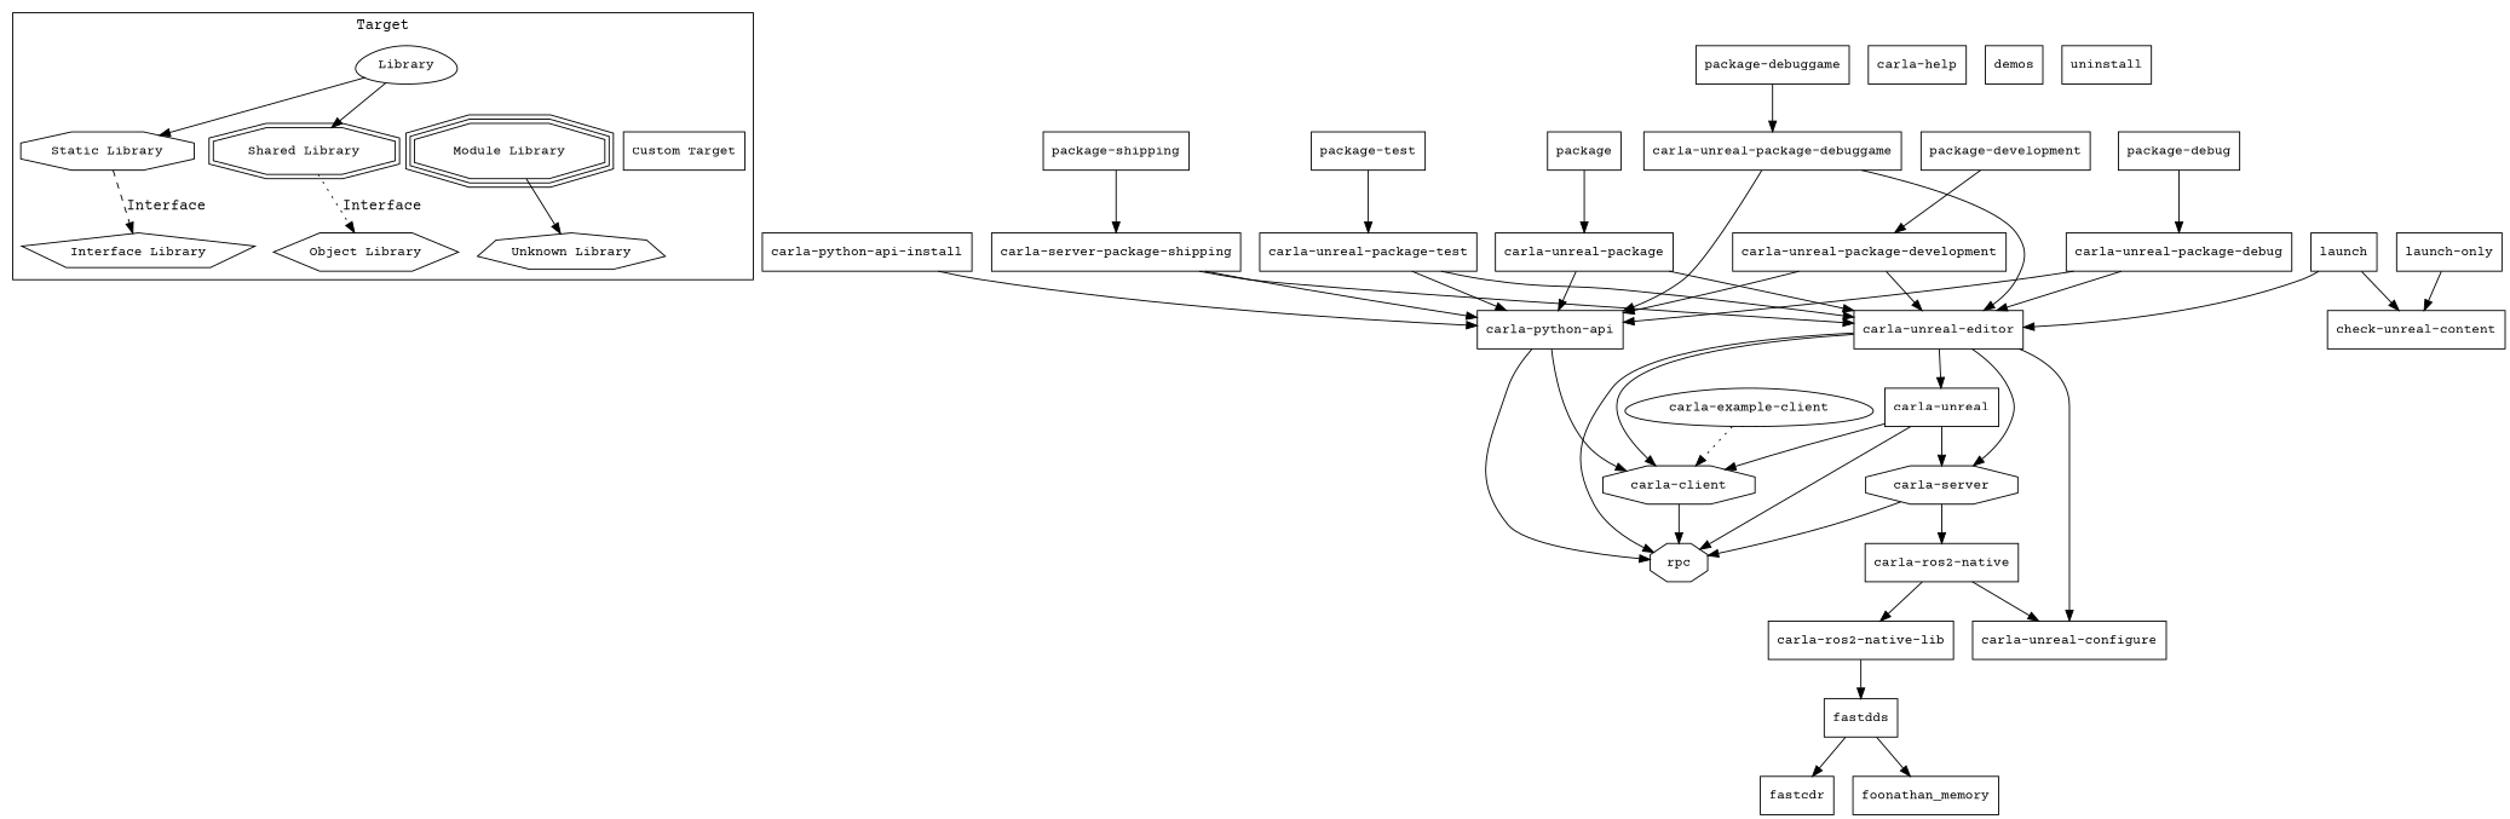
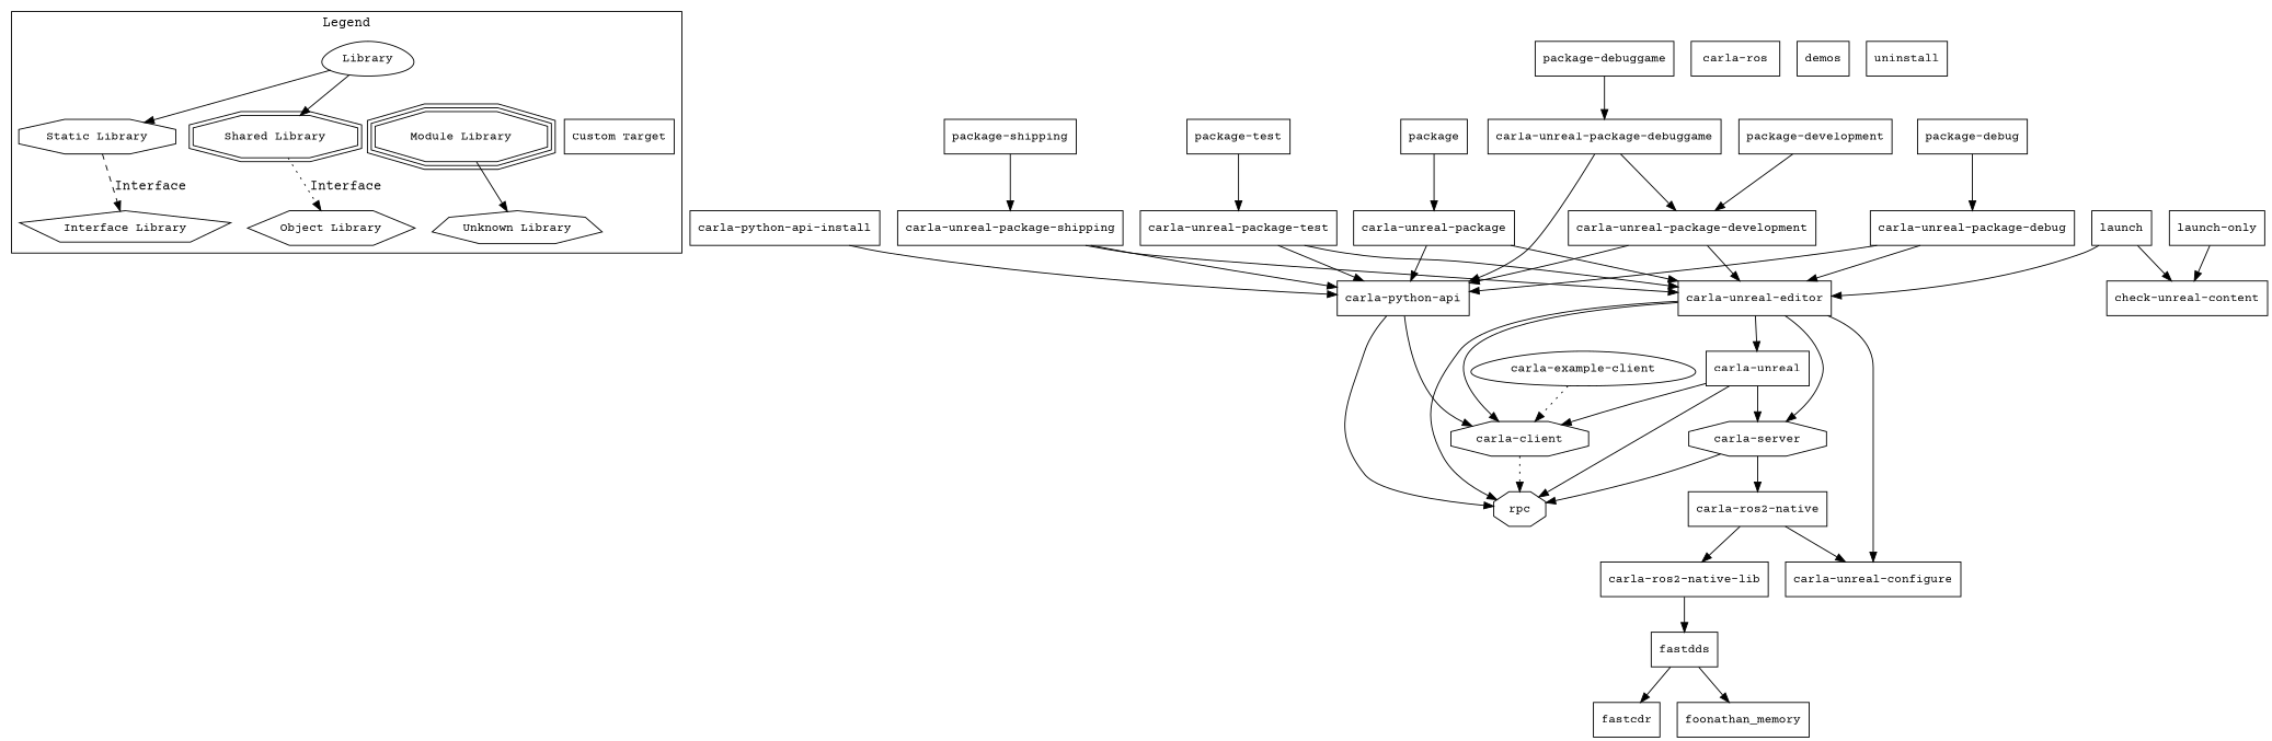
  digraph {
    fontname="Courier Prime"
    node [fontname="Courier Prime" fontsize=12 shape=box]
    edge [fontname="Courier Prime"]
    n1 [label=Library shape=egg]
    n2 [label="Static Library" shape=octagon]
    n3 [label="Shared Library" shape=doubleoctagon]
    n4 [label="Module Library" shape=tripleoctagon]
    n5 [label="Custom Target"]
    n6 [label="Interface Library" shape=pentagon]
    n7 [label="Object Library" shape=hexagon]
    n8 [label="Unknown Library" shape=septagon]
    n9 [label="carla-client" shape=octagon]
    n10 [label=rpc shape=octagon]
    n11 [label="carla-example-client" shape=egg]
-   n12 [label="carla-help"]
+   n12 [label="carla-ros"]
    n13 [label="carla-python-api"]
    n14 [label="carla-python-api-install"]
    n15 [label="carla-ros2-native"]
    n16 [label="carla-ros2-native-lib"]
    n17 [label="carla-unreal-configure"]
    n18 [label=fastdds]
    n19 [label=fastcdr]
    n20 [label=foonathan_memory]
    n21 [label="carla-server" shape=octagon]
    n22 [label="carla-unreal"]
    n23 [label="carla-unreal-editor"]
    n24 [label="carla-unreal-package"]
    n25 [label="carla-unreal-package-debug"]
    n26 [label="carla-unreal-package-debuggame"]
    n27 [label="carla-unreal-package-development"]
-   n28 [label="carla-server-package-shipping"]
+   n28 [label="carla-unreal-package-shipping"]
    n29 [label="carla-unreal-package-test"]
    n30 [label="check-unreal-content"]
    n31 [label=demos]
    n32 [label=launch]
    n33 [label="launch-only"]
    n34 [label=package]
    n35 [label="package-debug"]
    n36 [label="package-debuggame"]
    n37 [label="package-development"]
    n38 [label="package-shipping"]
    n39 [label="package-test"]
    n40 [label=uninstall]
    subgraph cluster_1 {
      color=black
-     label=Target
+     label=Legend
      n1
      n2
      n3
      n4
      n5
      n6
      n7
      n8
    }
    n1 -> n2 [style=solid]
    n1 -> n3 [style=solid]
    n1 -> n4 [style=invis]
    n1 -> n5 [style=invis]
    n2 -> n6 [label=Interface style=dashed]
    n3 -> n7 [label=Interface style=dotted]
    n4 -> n8 [style=solid]
-   n9 -> n10
+   n9 -> n10 [style=dotted]
    n11 -> n9 [style=dotted]
    n13 -> n9
    n13 -> n10
    n14 -> n13
    n15 -> n16
    n15 -> n17
    n16 -> n18
    n18 -> n19
    n18 -> n20
    n21 -> n10
    n21 -> n15
    n22 -> n9
    n22 -> n10
    n22 -> n21
    n23 -> n9
    n23 -> n10
    n23 -> n17
    n23 -> n21
    n23 -> n22
    n24 -> n13
    n24 -> n23
    n25 -> n13
    n25 -> n23
    n26 -> n13
-   n26 -> n23
+   n26 -> n27
    n27 -> n13
    n27 -> n23
    n28 -> n13
    n28 -> n23
    n29 -> n13
    n29 -> n23
    n32 -> n23
    n32 -> n30
    n33 -> n30
    n34 -> n24
    n35 -> n25
    n36 -> n26
    n37 -> n27
    n38 -> n28
    n39 -> n29
  }
